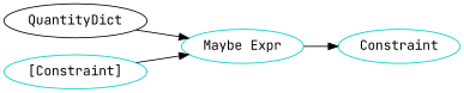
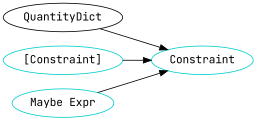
  digraph {
    fontname="JetBrains Mono"
    rankdir=LR
    node [color=cyan3 fontname="JetBrains Mono" shape=oval]
    edge [fontname="JetBrains Mono"]
    n1 [label=Constraint]
    QuantityDict [color="" shape=""]
    n3 [label="[Constraint]"]
    n4 [label="Maybe Expr"]
-   QuantityDict -> n4
-   n3 -> n4
+   QuantityDict -> n1
+   n3 -> n1
    n4 -> n1
  }
